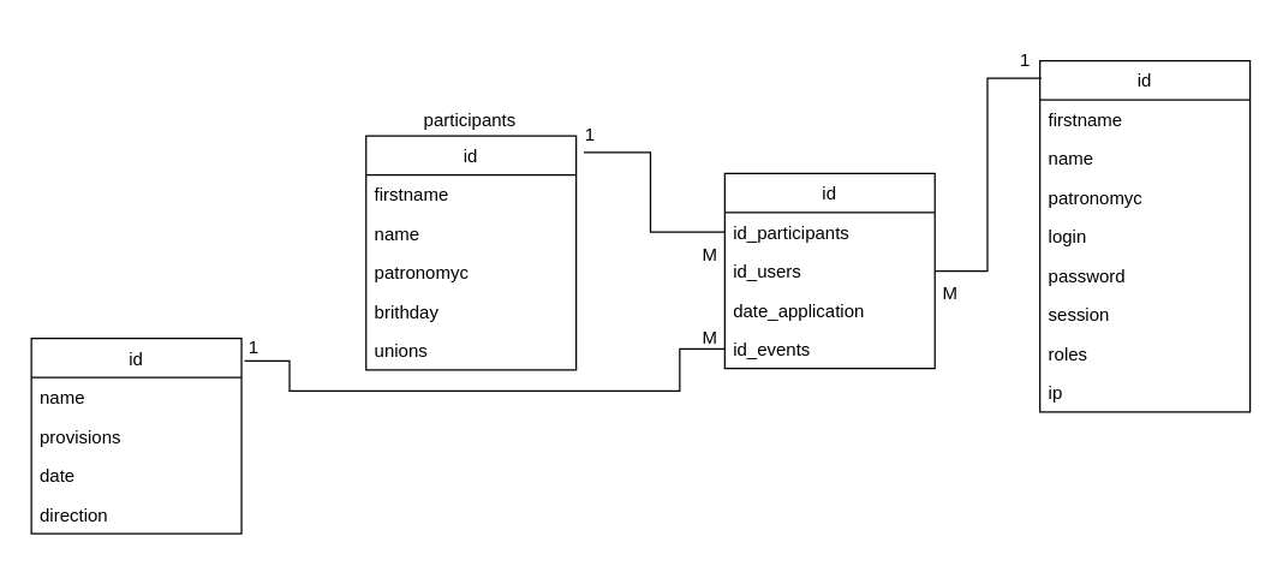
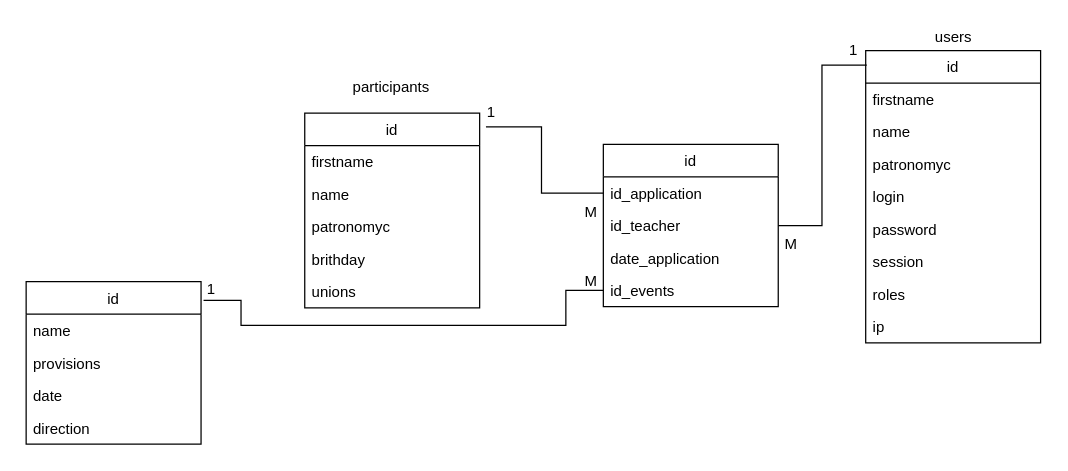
  <mxCell id="0" />
  <mxCell id="1" parent="0" />
  <mxCell id="2" value="id" style="swimlane;fontStyle=0;childLayout=stackLayout;horizontal=1;startSize=26;fillColor=none;horizontalStack=0;resizeParent=1;resizeParentMax=0;resizeLast=0;collapsible=1;marginBottom=0;" parent="1" vertex="1"><mxGeometry x="692" y="40" width="140" height="234" as="geometry" /></mxCell>
  <mxCell id="3" value="firstname" style="text;strokeColor=none;fillColor=none;align=left;verticalAlign=top;spacingLeft=4;spacingRight=4;overflow=hidden;rotatable=0;points=[[0,0.5],[1,0.5]];portConstraint=eastwest;" parent="2" vertex="1"><mxGeometry y="26" width="140" height="26" as="geometry" /></mxCell>
  <mxCell id="4" value="name" style="text;strokeColor=none;fillColor=none;align=left;verticalAlign=top;spacingLeft=4;spacingRight=4;overflow=hidden;rotatable=0;points=[[0,0.5],[1,0.5]];portConstraint=eastwest;" parent="2" vertex="1"><mxGeometry y="52" width="140" height="26" as="geometry" /></mxCell>
  <mxCell id="5" value="patronomyc" style="text;strokeColor=none;fillColor=none;align=left;verticalAlign=top;spacingLeft=4;spacingRight=4;overflow=hidden;rotatable=0;points=[[0,0.5],[1,0.5]];portConstraint=eastwest;" parent="2" vertex="1"><mxGeometry y="78" width="140" height="26" as="geometry" /></mxCell>
  <mxCell id="6" value="login" style="text;strokeColor=none;fillColor=none;align=left;verticalAlign=top;spacingLeft=4;spacingRight=4;overflow=hidden;rotatable=0;points=[[0,0.5],[1,0.5]];portConstraint=eastwest;" parent="2" vertex="1"><mxGeometry y="104" width="140" height="26" as="geometry" /></mxCell>
  <mxCell id="7" value="password" style="text;strokeColor=none;fillColor=none;align=left;verticalAlign=top;spacingLeft=4;spacingRight=4;overflow=hidden;rotatable=0;points=[[0,0.5],[1,0.5]];portConstraint=eastwest;" parent="2" vertex="1"><mxGeometry y="130" width="140" height="26" as="geometry" /></mxCell>
  <mxCell id="8" value="session&#10;" style="text;strokeColor=none;fillColor=none;align=left;verticalAlign=top;spacingLeft=4;spacingRight=4;overflow=hidden;rotatable=0;points=[[0,0.5],[1,0.5]];portConstraint=eastwest;" parent="2" vertex="1"><mxGeometry y="156" width="140" height="26" as="geometry" /></mxCell>
  <mxCell id="9" value="roles" style="text;strokeColor=none;fillColor=none;align=left;verticalAlign=top;spacingLeft=4;spacingRight=4;overflow=hidden;rotatable=0;points=[[0,0.5],[1,0.5]];portConstraint=eastwest;" parent="2" vertex="1"><mxGeometry y="182" width="140" height="26" as="geometry" /></mxCell>
  <mxCell id="10" value="ip" style="text;strokeColor=none;fillColor=none;align=left;verticalAlign=top;spacingLeft=4;spacingRight=4;overflow=hidden;rotatable=0;points=[[0,0.5],[1,0.5]];portConstraint=eastwest;" parent="2" vertex="1"><mxGeometry y="208" width="140" height="26" as="geometry" /></mxCell>
+ <mxCell id="11" value="users" style="text;html=1;align=center;verticalAlign=middle;resizable=0;points=[];autosize=1;" parent="1" vertex="1"><mxGeometry x="742" y="20" width="40" height="20" as="geometry" /></mxCell>
  <mxCell id="12" value="id" style="swimlane;fontStyle=0;childLayout=stackLayout;horizontal=1;startSize=26;fillColor=none;horizontalStack=0;resizeParent=1;resizeParentMax=0;resizeLast=0;collapsible=1;marginBottom=0;" parent="1" vertex="1"><mxGeometry x="20" y="225" width="140" height="130" as="geometry" /></mxCell>
  <mxCell id="13" value="name" style="text;strokeColor=none;fillColor=none;align=left;verticalAlign=top;spacingLeft=4;spacingRight=4;overflow=hidden;rotatable=0;points=[[0,0.5],[1,0.5]];portConstraint=eastwest;" parent="12" vertex="1"><mxGeometry y="26" width="140" height="26" as="geometry" /></mxCell>
  <mxCell id="14" value="provisions" style="text;strokeColor=none;fillColor=none;align=left;verticalAlign=top;spacingLeft=4;spacingRight=4;overflow=hidden;rotatable=0;points=[[0,0.5],[1,0.5]];portConstraint=eastwest;" parent="12" vertex="1"><mxGeometry y="52" width="140" height="26" as="geometry" /></mxCell>
  <mxCell id="15" value="date" style="text;strokeColor=none;fillColor=none;align=left;verticalAlign=top;spacingLeft=4;spacingRight=4;overflow=hidden;rotatable=0;points=[[0,0.5],[1,0.5]];portConstraint=eastwest;" parent="12" vertex="1"><mxGeometry y="78" width="140" height="26" as="geometry" /></mxCell>
  <mxCell id="16" value="direction" style="text;strokeColor=none;fillColor=none;align=left;verticalAlign=top;spacingLeft=4;spacingRight=4;overflow=hidden;rotatable=0;points=[[0,0.5],[1,0.5]];portConstraint=eastwest;" parent="12" vertex="1"><mxGeometry y="104" width="140" height="26" as="geometry" /></mxCell>
  <mxCell id="17" value="id" style="swimlane;fontStyle=0;childLayout=stackLayout;horizontal=1;startSize=26;fillColor=none;horizontalStack=0;resizeParent=1;resizeParentMax=0;resizeLast=0;collapsible=1;marginBottom=0;" parent="1" vertex="1"><mxGeometry x="243" y="90" width="140" height="156" as="geometry" /></mxCell>
  <mxCell id="18" value="firstname" style="text;strokeColor=none;fillColor=none;align=left;verticalAlign=top;spacingLeft=4;spacingRight=4;overflow=hidden;rotatable=0;points=[[0,0.5],[1,0.5]];portConstraint=eastwest;" parent="17" vertex="1"><mxGeometry y="26" width="140" height="26" as="geometry" /></mxCell>
  <mxCell id="19" value="name" style="text;strokeColor=none;fillColor=none;align=left;verticalAlign=top;spacingLeft=4;spacingRight=4;overflow=hidden;rotatable=0;points=[[0,0.5],[1,0.5]];portConstraint=eastwest;" parent="17" vertex="1"><mxGeometry y="52" width="140" height="26" as="geometry" /></mxCell>
  <mxCell id="20" value="patronomyc" style="text;strokeColor=none;fillColor=none;align=left;verticalAlign=top;spacingLeft=4;spacingRight=4;overflow=hidden;rotatable=0;points=[[0,0.5],[1,0.5]];portConstraint=eastwest;" parent="17" vertex="1"><mxGeometry y="78" width="140" height="26" as="geometry" /></mxCell>
  <mxCell id="21" value="brithday" style="text;strokeColor=none;fillColor=none;align=left;verticalAlign=top;spacingLeft=4;spacingRight=4;overflow=hidden;rotatable=0;points=[[0,0.5],[1,0.5]];portConstraint=eastwest;" parent="17" vertex="1"><mxGeometry y="104" width="140" height="26" as="geometry" /></mxCell>
  <mxCell id="22" value="unions" style="text;strokeColor=none;fillColor=none;align=left;verticalAlign=top;spacingLeft=4;spacingRight=4;overflow=hidden;rotatable=0;points=[[0,0.5],[1,0.5]];portConstraint=eastwest;" parent="17" vertex="1"><mxGeometry y="130" width="140" height="26" as="geometry" /></mxCell>
- <mxCell id="23" value="participants" style="text;html=1;align=center;verticalAlign=middle;resizable=0;points=[];autosize=1;" parent="1" vertex="1"><mxGeometry x="272" y="70" width="80" height="20" as="geometry" /></mxCell>
+ <mxCell id="23" value="participants" style="text;html=1;align=center;verticalAlign=middle;resizable=0;points=[];autosize=1;" parent="1" vertex="1"><mxGeometry x="272" y="60" width="80" height="20" as="geometry" /></mxCell>
  <mxCell id="24" value="1" style="text;html=1;align=center;verticalAlign=middle;resizable=0;points=[];autosize=1;" parent="1" vertex="1"><mxGeometry x="158" y="221" width="20" height="20" as="geometry" /></mxCell>
  <mxCell id="25" value="М" style="text;html=1;align=center;verticalAlign=middle;resizable=0;points=[];autosize=1;" parent="1" vertex="1"><mxGeometry x="462" y="215" width="20" height="20" as="geometry" /></mxCell>
  <mxCell id="26" value="id" style="swimlane;fontStyle=0;childLayout=stackLayout;horizontal=1;startSize=26;fillColor=none;horizontalStack=0;resizeParent=1;resizeParentMax=0;resizeLast=0;collapsible=1;marginBottom=0;" parent="1" vertex="1"><mxGeometry x="482" y="115" width="140" height="130" as="geometry" /></mxCell>
- <mxCell id="27" value="id_participants" style="text;strokeColor=none;fillColor=none;align=left;verticalAlign=top;spacingLeft=4;spacingRight=4;overflow=hidden;rotatable=0;points=[[0,0.5],[1,0.5]];portConstraint=eastwest;" parent="26" vertex="1"><mxGeometry y="26" width="140" height="26" as="geometry" /></mxCell>
- <mxCell id="28" value="id_users" style="text;strokeColor=none;fillColor=none;align=left;verticalAlign=top;spacingLeft=4;spacingRight=4;overflow=hidden;rotatable=0;points=[[0,0.5],[1,0.5]];portConstraint=eastwest;" parent="26" vertex="1"><mxGeometry y="52" width="140" height="26" as="geometry" /></mxCell>
+ <mxCell id="27" value="id_application" style="text;strokeColor=none;fillColor=none;align=left;verticalAlign=top;spacingLeft=4;spacingRight=4;overflow=hidden;rotatable=0;points=[[0,0.5],[1,0.5]];portConstraint=eastwest;" parent="26" vertex="1"><mxGeometry y="26" width="140" height="26" as="geometry" /></mxCell>
+ <mxCell id="28" value="id_teacher" style="text;strokeColor=none;fillColor=none;align=left;verticalAlign=top;spacingLeft=4;spacingRight=4;overflow=hidden;rotatable=0;points=[[0,0.5],[1,0.5]];portConstraint=eastwest;" parent="26" vertex="1"><mxGeometry y="52" width="140" height="26" as="geometry" /></mxCell>
  <mxCell id="29" value="date_application" style="text;strokeColor=none;fillColor=none;align=left;verticalAlign=top;spacingLeft=4;spacingRight=4;overflow=hidden;rotatable=0;points=[[0,0.5],[1,0.5]];portConstraint=eastwest;" parent="26" vertex="1"><mxGeometry y="78" width="140" height="26" as="geometry" /></mxCell>
  <mxCell id="30" value="id_events" style="text;strokeColor=none;fillColor=none;align=left;verticalAlign=top;spacingLeft=4;spacingRight=4;overflow=hidden;rotatable=0;points=[[0,0.5],[1,0.5]];portConstraint=eastwest;" parent="26" vertex="1"><mxGeometry y="104" width="140" height="26" as="geometry" /></mxCell>
  <mxCell id="31" style="edgeStyle=orthogonalEdgeStyle;rounded=0;orthogonalLoop=1;jettySize=auto;html=1;exitX=1;exitY=0.5;exitDx=0;exitDy=0;entryX=0.006;entryY=0.05;entryDx=0;entryDy=0;entryPerimeter=0;endArrow=none;endFill=0;" parent="1" source="28" target="2" edge="1"><mxGeometry relative="1" as="geometry"><mxPoint x="661.02" y="72" as="targetPoint" /></mxGeometry></mxCell>
  <mxCell id="32" style="edgeStyle=orthogonalEdgeStyle;rounded=0;orthogonalLoop=1;jettySize=auto;html=1;exitX=0;exitY=0.5;exitDx=0;exitDy=0;entryX=1.036;entryY=0.071;entryDx=0;entryDy=0;entryPerimeter=0;endArrow=none;endFill=0;" parent="1" source="27" target="17" edge="1"><mxGeometry relative="1" as="geometry" /></mxCell>
  <mxCell id="33" value="1" style="text;html=1;align=center;verticalAlign=middle;resizable=0;points=[];autosize=1;" parent="1" vertex="1"><mxGeometry x="382" y="80" width="20" height="20" as="geometry" /></mxCell>
  <mxCell id="34" value="1" style="text;html=1;align=center;verticalAlign=middle;resizable=0;points=[];autosize=1;" parent="1" vertex="1"><mxGeometry x="672" y="30" width="20" height="20" as="geometry" /></mxCell>
  <mxCell id="35" value="М" style="text;html=1;align=center;verticalAlign=middle;resizable=0;points=[];autosize=1;" parent="1" vertex="1"><mxGeometry x="462" y="160" width="20" height="20" as="geometry" /></mxCell>
  <mxCell id="36" value="М" style="text;html=1;align=center;verticalAlign=middle;resizable=0;points=[];autosize=1;" parent="1" vertex="1"><mxGeometry x="622" y="185" width="20" height="20" as="geometry" /></mxCell>
  <mxCell id="37" style="edgeStyle=orthogonalEdgeStyle;rounded=0;orthogonalLoop=1;jettySize=auto;html=1;exitX=0;exitY=0.5;exitDx=0;exitDy=0;endArrow=none;endFill=0;" parent="1" source="30" edge="1"><mxGeometry relative="1" as="geometry"><mxPoint x="162" y="240" as="targetPoint" /><Array as="points"><mxPoint x="452" y="232" /><mxPoint x="452" y="260" /><mxPoint x="192" y="260" /><mxPoint x="192" y="240" /></Array></mxGeometry></mxCell>
